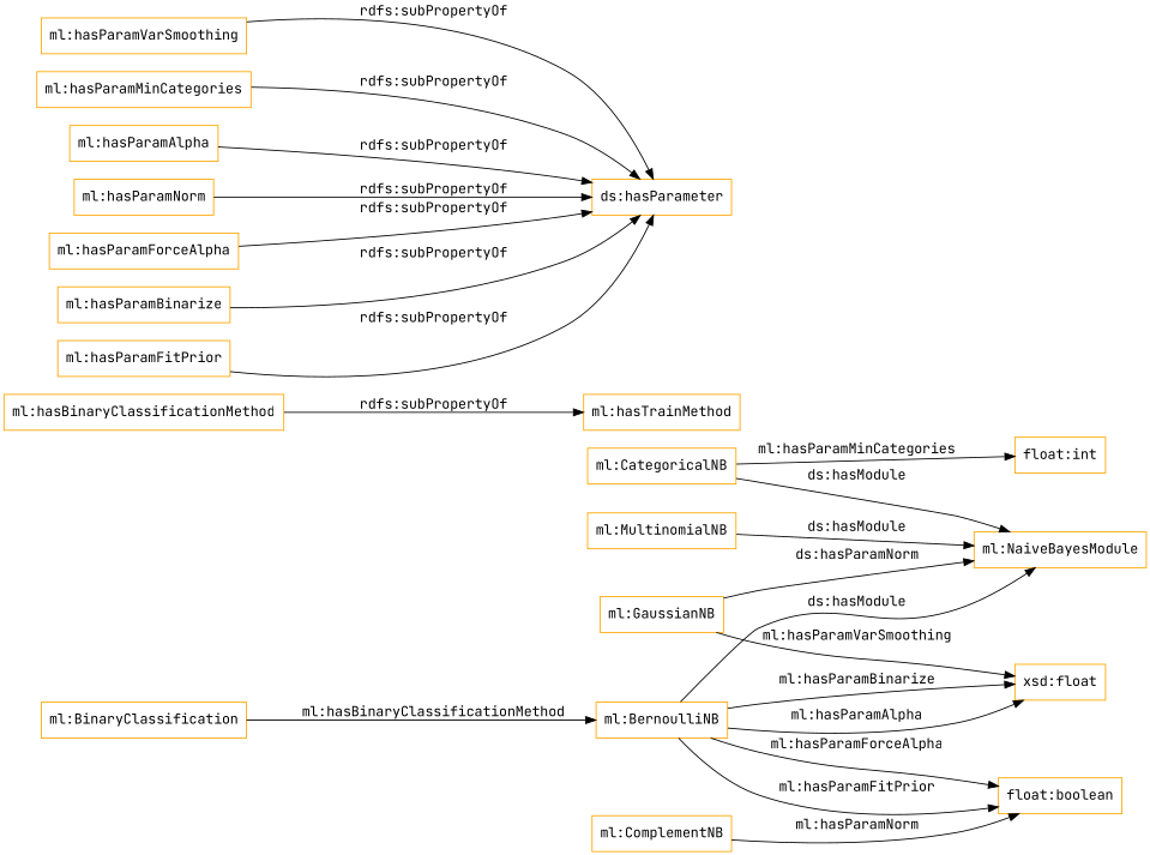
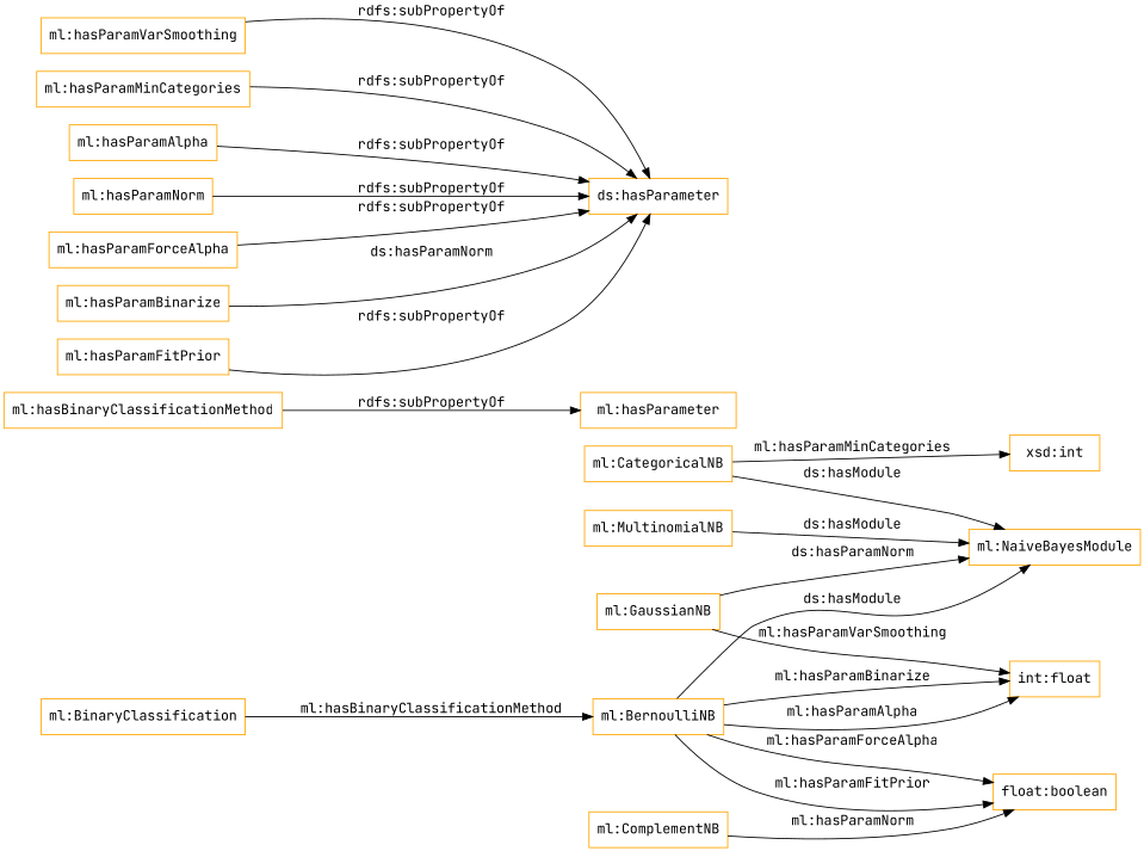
  digraph {
    fontname="JetBrains Mono"
    rankdir=LR
    node [color=orange fontname="JetBrains Mono" shape=rectangle]
    edge [fontname="JetBrains Mono"]
    "ml:BinaryClassification"
    "ml:BernoulliNB"
    "ml:NaiveBayesModule"
    n4 [label="float:boolean"]
-   "xsd:float"
+   "xsd:float" [label="int:float"]
    "ml:CategoricalNB"
-   "xsd:int" [label="float:int"]
+   "xsd:int"
    "ml:MultinomialNB"
    "ml:GaussianNB"
    "ml:ComplementNB"
    "ml:hasBinaryClassificationMethod"
-   "ml:hasTrainMethod"
+   "ml:hasTrainMethod" [label="ml:hasParameter"]
    "ml:hasParamVarSmoothing"
    "ds:hasParameter"
    "ml:hasParamMinCategories"
    "ml:hasParamAlpha"
    "ml:hasParamNorm"
    "ml:hasParamForceAlpha"
    "ml:hasParamBinarize"
    "ml:hasParamFitPrior"
    "ml:BinaryClassification" -> "ml:BernoulliNB" [label="ml:hasBinaryClassificationMethod"]
    "ml:BernoulliNB" -> "ml:NaiveBayesModule" [label="ds:hasModule"]
    "ml:BernoulliNB" -> n4 [label="ml:hasParamFitPrior"]
    "ml:BernoulliNB" -> n4 [label="ml:hasParamForceAlpha"]
    "ml:BernoulliNB" -> "xsd:float" [label="ml:hasParamBinarize"]
    "ml:BernoulliNB" -> "xsd:float" [label="ml:hasParamAlpha"]
    "ml:CategoricalNB" -> "ml:NaiveBayesModule" [label="ds:hasModule"]
    "ml:CategoricalNB" -> "xsd:int" [label="ml:hasParamMinCategories"]
    "ml:MultinomialNB" -> "ml:NaiveBayesModule" [label="ds:hasModule"]
    "ml:GaussianNB" -> "ml:NaiveBayesModule" [label="ds:hasParamNorm"]
    "ml:GaussianNB" -> "xsd:float" [label="ml:hasParamVarSmoothing"]
    "ml:ComplementNB" -> n4 [label="ml:hasParamNorm"]
    "ml:hasBinaryClassificationMethod" -> "ml:hasTrainMethod" [label="rdfs:subPropertyOf"]
    "ml:hasParamVarSmoothing" -> "ds:hasParameter" [label="rdfs:subPropertyOf"]
    "ml:hasParamMinCategories" -> "ds:hasParameter" [label="rdfs:subPropertyOf"]
    "ml:hasParamAlpha" -> "ds:hasParameter" [label="rdfs:subPropertyOf"]
    "ml:hasParamNorm" -> "ds:hasParameter" [label="rdfs:subPropertyOf"]
    "ml:hasParamForceAlpha" -> "ds:hasParameter" [label="rdfs:subPropertyOf"]
-   "ml:hasParamBinarize" -> "ds:hasParameter" [label="rdfs:subPropertyOf"]
+   "ml:hasParamBinarize" -> "ds:hasParameter" [label="ds:hasParamNorm"]
    "ml:hasParamFitPrior" -> "ds:hasParameter" [label="rdfs:subPropertyOf"]
  }
